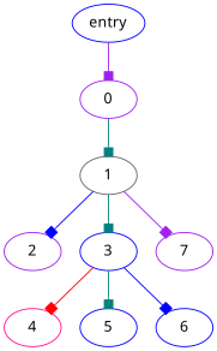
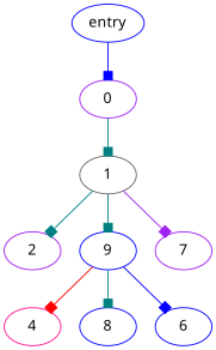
  digraph {
    fontname="Noto Sans"
    node [color=blue fontname="Noto Sans"]
    edge [arrowhead=box color=teal fontname="Noto Sans"]
    n1 [color=purple label=0]
    n2 [color=gray40 label=1]
    n3 [color=purple label=2]
-   n4 [label=3]
+   n4 [label=9]
    n5 [color=purple label=7]
    n6 [color=deeppink label=4]
-   n7 [label=5]
+   n7 [label=8]
    n8 [label=6]
    n9 [label=entry]
    subgraph sub_1 {
    }
    subgraph sub_2 {
      n1
      n2
      n3
      n4
      n5
      n6
      n7
      n8
      n9
    }
    n1 -> n2
-   n2 -> n3 [color=blue]
+   n2 -> n3
    n2 -> n4
    n2 -> n5 [color=purple]
    n4 -> n6 [color=red]
    n4 -> n7
    n4 -> n8 [color=blue]
-   n9 -> n1 [color=purple]
+   n9 -> n1 [color=blue]
  }
